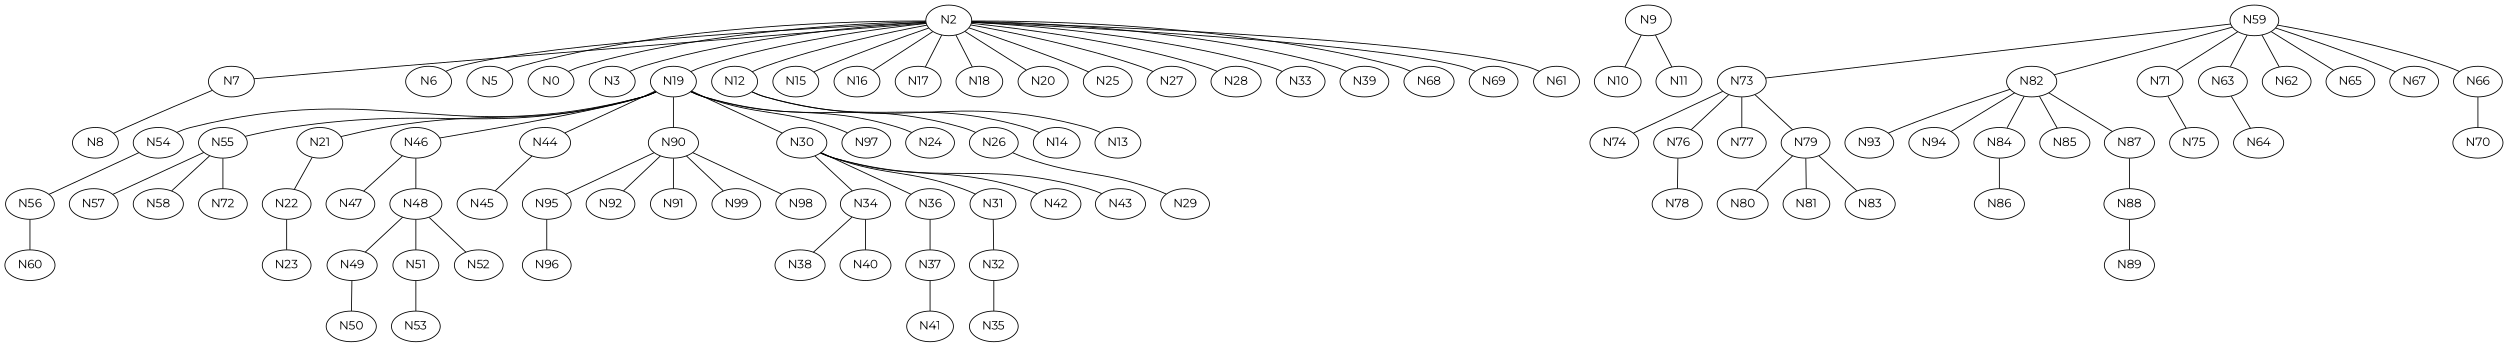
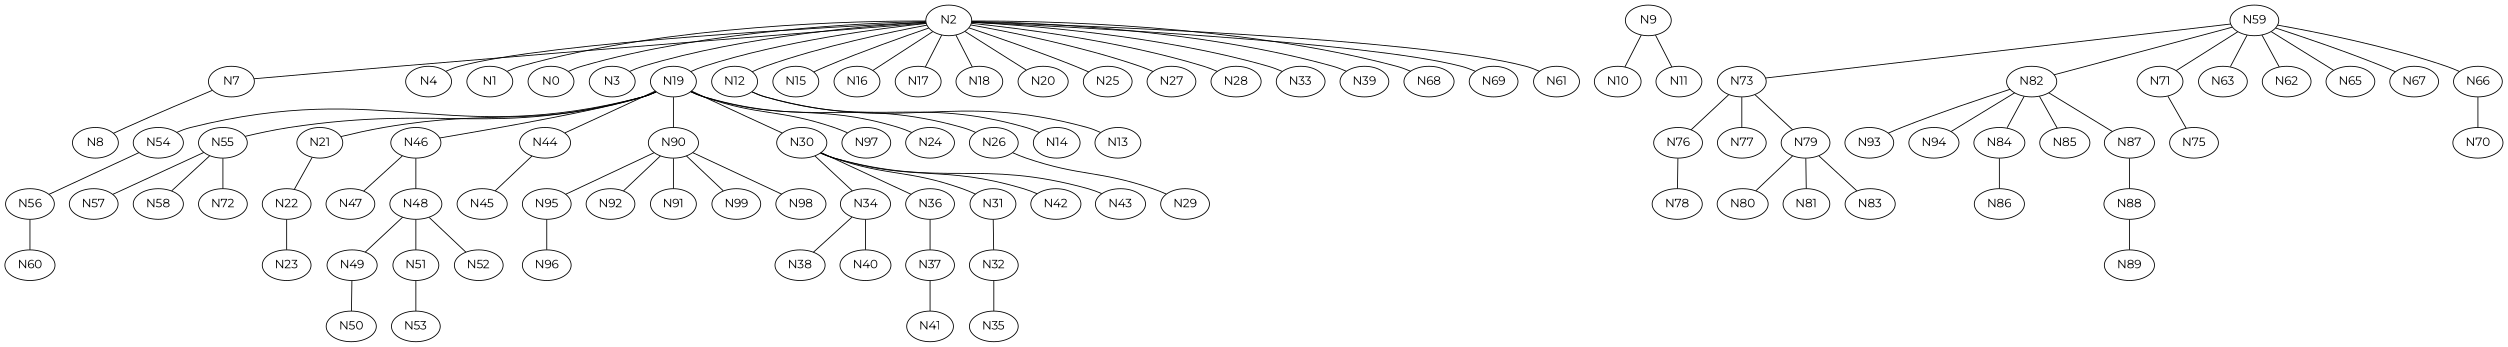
  graph {
    fontname=Montserrat
    node [fontname=Montserrat]
    edge [fontname=Montserrat weight=1]
    N2
    N7
-   N6
-   N5
+   N6 [label=N4]
+   N5 [label=N1]
    n5 [label=N0]
    N3
    N19
    N12
    N15
    N16
    N17
    N18
    N20
    N25
    N27
    N28
    N33
    N39
    N68
    N69
    N61
    N9
    N10
    N11
    N8
    N54
    N55
    N21
    N46
    N44
    N90
    N30
    N97
    N24
    N26
    N14
    N13
    N34
    N38
    N40
    N73
-   N74
    N76
    N77
    N79
    N78
    N80
    N81
    N83
    N56
    N60
    N57
    N58
    N72
    N59
    N82
    N71
    N63
    N62
    N65
    N67
    N66
    N22
    N47
    N48
    N45
    N95
    N92
    N91
    N99
    N98
    N36
    N31
    N42
    N43
    N29
    N93
    N94
    N84
    N85
    N87
    N75
-   N64
    N70
    N37
    N41
    N88
    N89
    N23
    N32
    N35
    N86
    N49
    N50
    N51
    N52
    N53
    N96
    N2 -- N7
    N2 -- N6
    N2 -- N5
    N2 -- n5
    N2 -- N3
    N2 -- N19
    N2 -- N12
    N2 -- N15
    N2 -- N16
    N2 -- N17
    N2 -- N18
    N2 -- N20
    N2 -- N25
    N2 -- N27
    N2 -- N28
    N2 -- N33
    N2 -- N39
    N2 -- N68
    N2 -- N69
    N2 -- N61
    N7 -- N8
    N19 -- N54
    N19 -- N55
    N19 -- N21
    N19 -- N46
    N19 -- N44
    N19 -- N90
    N19 -- N30
    N19 -- N97
    N19 -- N24
    N19 -- N26
    N12 -- N14
    N12 -- N13
    N9 -- N10
    N9 -- N11
    N54 -- N56
    N55 -- N57
    N55 -- N58
    N55 -- N72
    N21 -- N22
    N46 -- N47
    N46 -- N48
    N44 -- N45
    N90 -- N95
    N90 -- N92
    N90 -- N91
    N90 -- N99
    N90 -- N98
    N30 -- N34
    N30 -- N36
    N30 -- N31
    N30 -- N42
    N30 -- N43
    N26 -- N29
    N34 -- N38
    N34 -- N40
-   N73 -- N74
    N73 -- N76
    N73 -- N77
    N73 -- N79
    N76 -- N78
    N79 -- N80
    N79 -- N81
    N79 -- N83
    N56 -- N60
    N59 -- N73
    N59 -- N82
    N59 -- N71
    N59 -- N63
    N59 -- N62
    N59 -- N65
    N59 -- N67
    N59 -- N66
    N82 -- N93
    N82 -- N94
    N82 -- N84
    N82 -- N85
    N82 -- N87
    N71 -- N75
-   N63 -- N64
    N66 -- N70
    N22 -- N23
    N48 -- N49
    N48 -- N51
    N48 -- N52
    N95 -- N96
    N36 -- N37
    N31 -- N32
    N84 -- N86
    N87 -- N88
    N37 -- N41
    N88 -- N89
    N32 -- N35
    N49 -- N50
    N51 -- N53
  }
